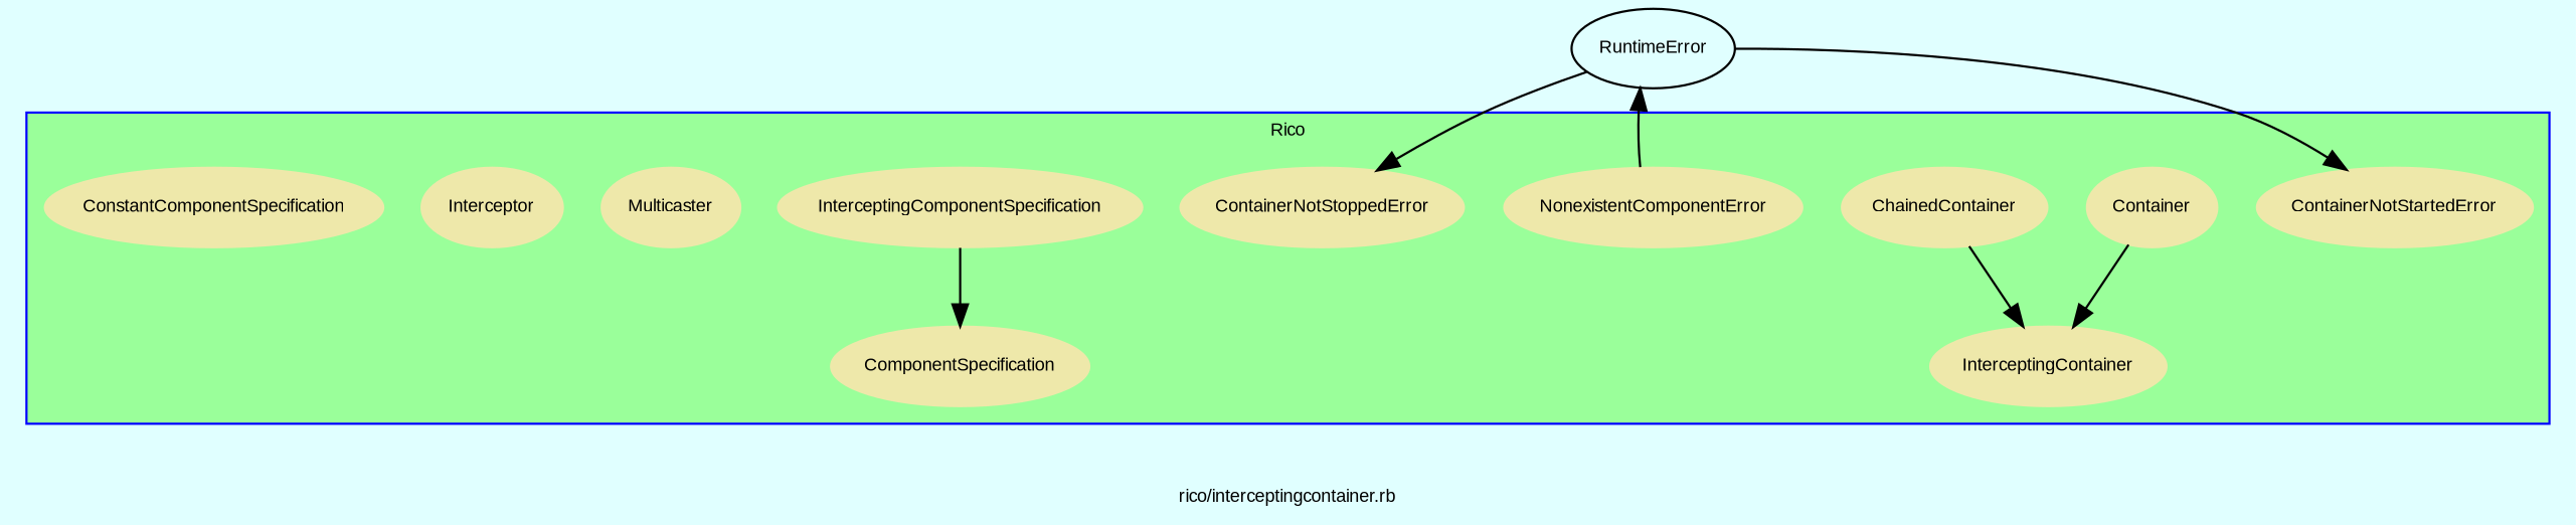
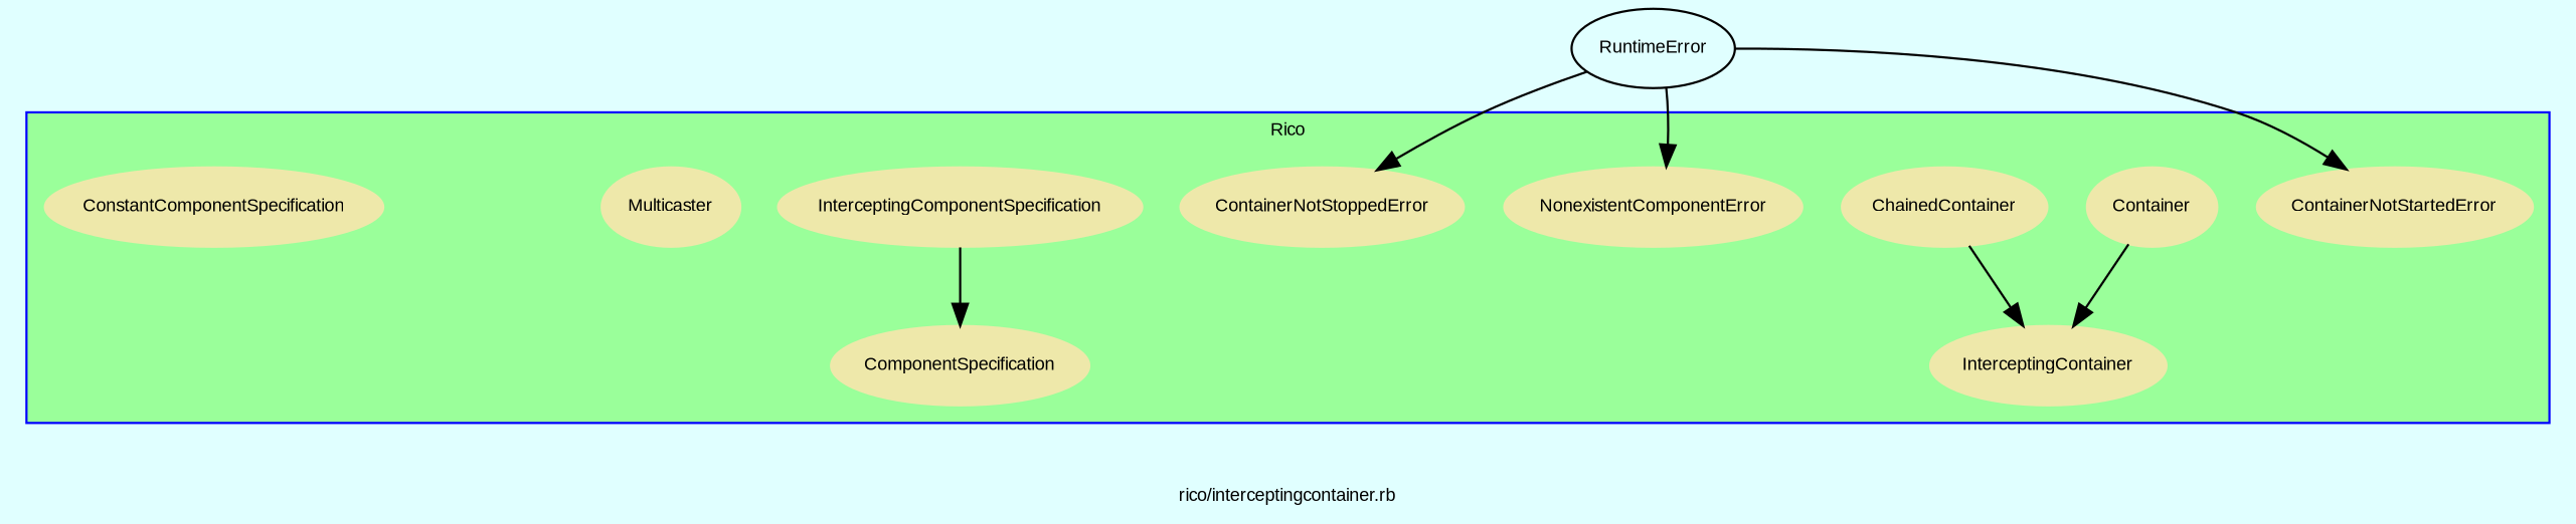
  digraph {
    bgcolor=lightcyan1
    compound=true
    fontname=Arial
    fontsize=8
    label="rico/interceptingcontainer.rb"
    node [color=palegoldenrod fontcolor=black fontname=Arial fontsize=8 shape=ellipse style=filled]
    n1 [label=ContainerNotStartedError]
    n2 [label=Container]
    n3 [label=ChainedContainer]
    n4 [label=NonexistentComponentError]
    n5 [label=InterceptingContainer]
    n6 [label=ContainerNotStoppedError]
    n7 [label=ComponentSpecification]
    n8 [label=InterceptingComponentSpecification]
    n9 [label=Multicaster]
-   n10 [label=Interceptor]
    n11 [label=ConstantComponentSpecification]
    n12 [color=black label=RuntimeError fontcolor="" shape="" style=""]
    subgraph cluster_1 {
      color=blue
      fillcolor=palegreen1
      label=Rico
      style=filled
      n1
      n2
      n3
      n4
      n5
      n6
      n7
      n8
      n9
-     n10
      n11
    }
    n2 -> n5
    n3 -> n5
    n8 -> n7
    n12 -> n1
-   n4 -> n12
+   n12 -> n4
    n12 -> n6
  }
